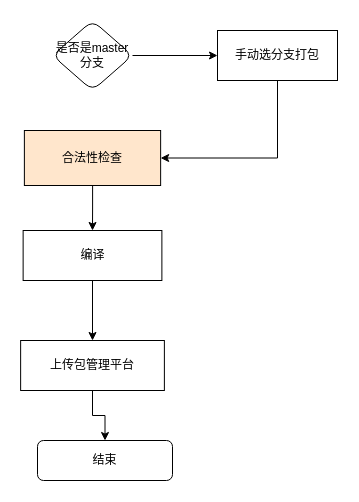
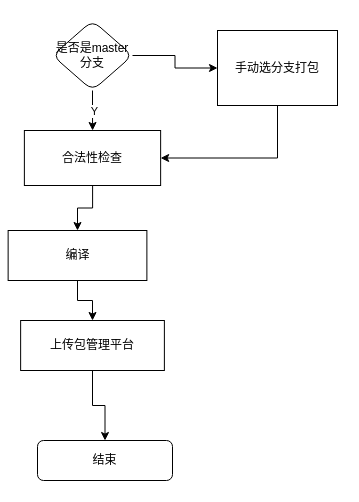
  <mxCell id="0" />
  <mxCell id="1" parent="0" />
  <mxCell id="2" value="" style="edgeStyle=orthogonalEdgeStyle;rounded=0;orthogonalLoop=1;jettySize=auto;html=1;" edge="1" parent="1" source="3" target="5"><mxGeometry relative="1" as="geometry" /></mxCell>
- <mxCell id="3" value="合法性检查" style="rounded=0;whiteSpace=wrap;html=1;fillColor=#ffe6cc;" vertex="1" parent="1"><mxGeometry x="23.88" y="130" width="136.25" height="55" as="geometry" /></mxCell>
+ <mxCell id="3" value="合法性检查" style="rounded=0;whiteSpace=wrap;html=1;" vertex="1" parent="1"><mxGeometry x="23.88" y="130" width="136.25" height="55" as="geometry" /></mxCell>
  <mxCell id="4" value="" style="edgeStyle=orthogonalEdgeStyle;rounded=0;orthogonalLoop=1;jettySize=auto;html=1;" edge="1" parent="1" source="5" target="7"><mxGeometry relative="1" as="geometry" /></mxCell>
- <mxCell id="5" value="编译" style="whiteSpace=wrap;html=1;rounded=0;" vertex="1" parent="1"><mxGeometry x="22.63" y="230" width="138.75" height="50" as="geometry" /></mxCell>
+ <mxCell id="5" value="编译" style="whiteSpace=wrap;html=1;rounded=0;" vertex="1" parent="1"><mxGeometry x="7.63" y="230" width="138.75" height="50" as="geometry" /></mxCell>
  <mxCell id="6" value="" style="edgeStyle=orthogonalEdgeStyle;rounded=0;orthogonalLoop=1;jettySize=auto;html=1;" edge="1" parent="1" source="7" target="8"><mxGeometry relative="1" as="geometry" /></mxCell>
- <mxCell id="7" value="上传包管理平台" style="whiteSpace=wrap;html=1;rounded=0;" vertex="1" parent="1"><mxGeometry x="20.13" y="340" width="143.75" height="50" as="geometry" /></mxCell>
+ <mxCell id="7" value="上传包管理平台" style="whiteSpace=wrap;html=1;rounded=0;" vertex="1" parent="1"><mxGeometry x="20.13" y="320" width="143.75" height="50" as="geometry" /></mxCell>
  <mxCell id="8" value="结束" style="rounded=1;whiteSpace=wrap;html=1;" vertex="1" parent="1"><mxGeometry x="37" y="440" width="135" height="40" as="geometry" /></mxCell>
+ <mxCell id="9" value="" style="edgeStyle=orthogonalEdgeStyle;rounded=0;orthogonalLoop=1;jettySize=auto;html=1;" edge="1" parent="1" source="12" target="3"><mxGeometry relative="1" as="geometry" /></mxCell>
+ <mxCell id="10" value="Y" style="edgeLabel;html=1;align=center;verticalAlign=middle;resizable=0;points=[];" vertex="1" connectable="0" parent="9"><mxGeometry x="-0.136" y="1" relative="1" as="geometry"><mxPoint y="3" as="offset" /></mxGeometry></mxCell>
  <mxCell id="11" style="edgeStyle=orthogonalEdgeStyle;rounded=0;orthogonalLoop=1;jettySize=auto;html=1;exitX=1;exitY=0.5;exitDx=0;exitDy=0;entryX=0;entryY=0.5;entryDx=0;entryDy=0;" edge="1" parent="1" source="12" target="14"><mxGeometry relative="1" as="geometry" /></mxCell>
  <mxCell id="12" value="是否是master分支" style="rhombus;whiteSpace=wrap;html=1;rounded=1;" vertex="1" parent="1"><mxGeometry x="52" y="20" width="80" height="70" as="geometry" /></mxCell>
  <mxCell id="13" style="edgeStyle=orthogonalEdgeStyle;rounded=0;orthogonalLoop=1;jettySize=auto;html=1;entryX=1;entryY=0.5;entryDx=0;entryDy=0;" edge="1" parent="1" source="14" target="3"><mxGeometry relative="1" as="geometry"><Array as="points"><mxPoint x="277" y="158" /></Array></mxGeometry></mxCell>
- <mxCell id="14" value="手动选分支打包" style="rounded=0;whiteSpace=wrap;html=1;" vertex="1" parent="1"><mxGeometry x="217" y="30" width="120" height="50" as="geometry" /></mxCell>
+ <mxCell id="14" value="手动选分支打包" style="rounded=0;whiteSpace=wrap;html=1;" vertex="1" parent="1"><mxGeometry x="217" y="30" width="120" height="75" as="geometry" /></mxCell>
